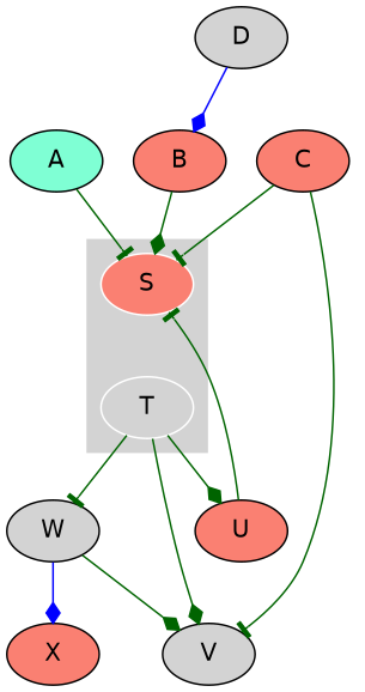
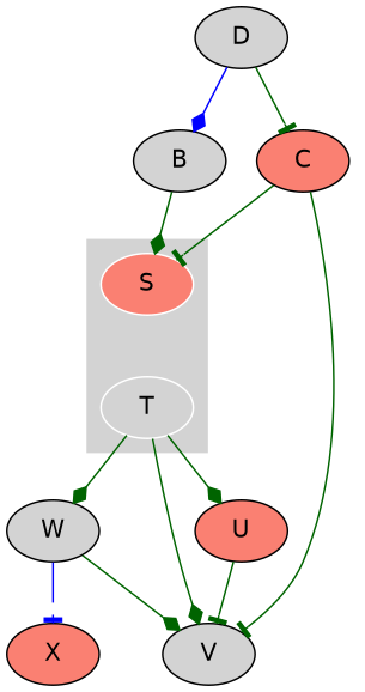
  digraph {
    fontname="DejaVu Sans"
    node [fillcolor=lightgrey fontname="DejaVu Sans" style=filled]
    edge [arrowhead=diamond fontname="DejaVu Sans" color=darkgreen]
    S [color=white fillcolor=salmon]
    T [color=white]
    U [fillcolor=salmon]
    V
    W
    X [fillcolor=salmon]
-   A [fillcolor=aquamarine]
-   B [fillcolor=salmon]
+   B
    C [fillcolor=salmon]
    D
    subgraph cluster_1 {
      color=lightgrey
      style=filled
      S
      T
    }
    S -> T [arrowhead=none style=invis color=""]
    T -> U
    T -> V
-   T -> W [arrowhead=tee]
-   U -> S [arrowhead=tee]
+   T -> W
+   U -> V [arrowhead=tee]
    W -> V
-   W -> X [color=blue]
-   A -> S [arrowhead=tee]
+   W -> X [arrowhead=tee color=blue]
    B -> S
    C -> S [arrowhead=tee]
    C -> V [arrowhead=tee]
    D -> B [color=blue]
+   D -> C [arrowhead=tee]
  }
